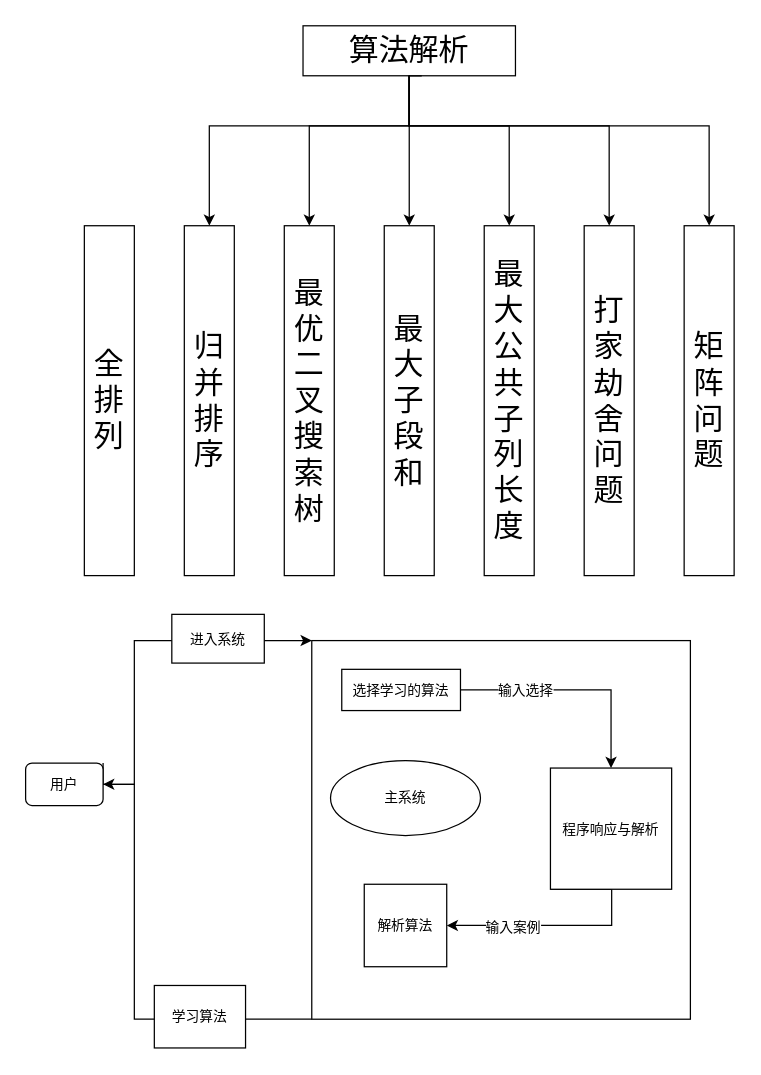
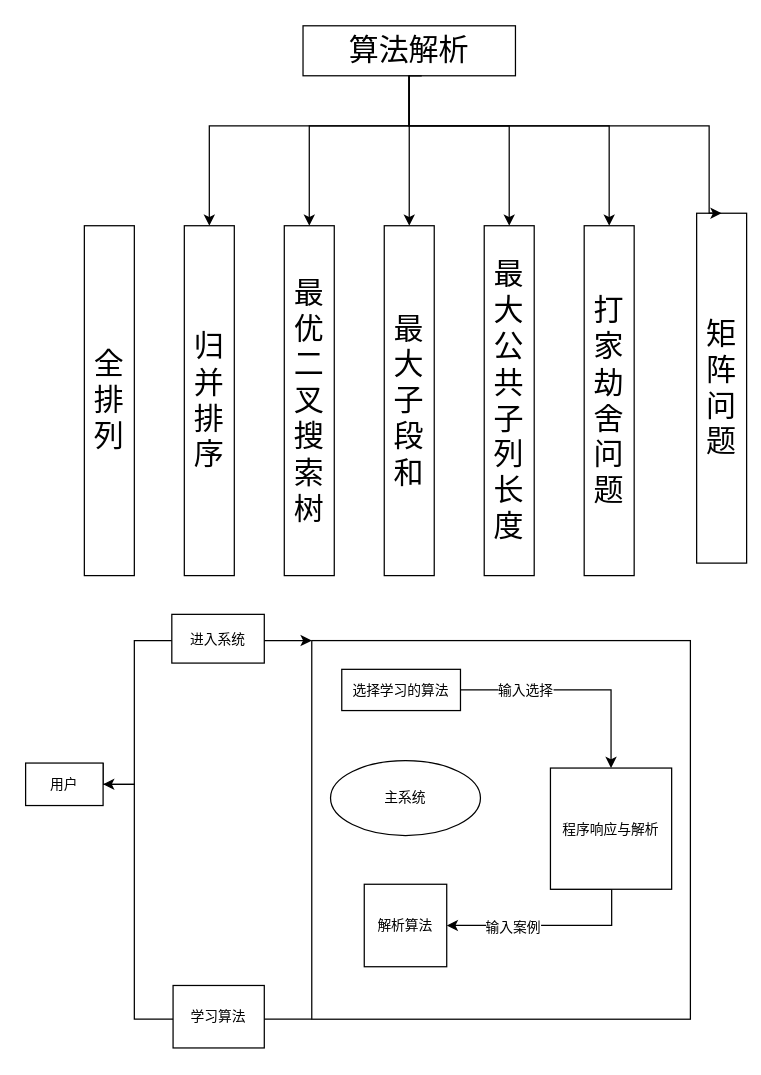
  <mxCell id="0" />
  <mxCell id="1" parent="0" />
  <mxCell id="2" value="&lt;font style=&quot;font-size: 24px;&quot;&gt;算法解析&lt;/font&gt;" style="rounded=0;whiteSpace=wrap;html=1;" vertex="1" parent="1"><mxGeometry x="242" y="20" width="170" height="40" as="geometry" /></mxCell>
  <mxCell id="3" value="全排列" style="rounded=0;whiteSpace=wrap;html=1;fontSize=24;" vertex="1" parent="1"><mxGeometry x="67" y="180" width="40" height="280" as="geometry" /></mxCell>
  <mxCell id="4" value="归并排序" style="rounded=0;whiteSpace=wrap;html=1;fontSize=24;" vertex="1" parent="1"><mxGeometry x="147" y="180" width="40" height="280" as="geometry" /></mxCell>
  <mxCell id="5" value="最优二叉搜索树" style="rounded=0;whiteSpace=wrap;html=1;fontSize=24;" vertex="1" parent="1"><mxGeometry x="227" y="180" width="40" height="280" as="geometry" /></mxCell>
  <mxCell id="6" value="最大子段和" style="rounded=0;whiteSpace=wrap;html=1;fontSize=24;" vertex="1" parent="1"><mxGeometry x="307" y="180" width="40" height="280" as="geometry" /></mxCell>
  <mxCell id="7" value="最大公共子列长度" style="rounded=0;whiteSpace=wrap;html=1;fontSize=24;" vertex="1" parent="1"><mxGeometry x="387" y="180" width="40" height="280" as="geometry" /></mxCell>
  <mxCell id="8" value="打家劫舍问题" style="rounded=0;whiteSpace=wrap;html=1;fontSize=24;" vertex="1" parent="1"><mxGeometry x="467" y="180" width="40" height="280" as="geometry" /></mxCell>
- <mxCell id="9" value="矩阵问题" style="rounded=0;whiteSpace=wrap;html=1;fontSize=24;" vertex="1" parent="1"><mxGeometry x="547" y="180" width="40" height="280" as="geometry" /></mxCell>
+ <mxCell id="9" value="矩阵问题" style="rounded=0;whiteSpace=wrap;html=1;fontSize=24;" vertex="1" parent="1"><mxGeometry x="557" y="170" width="40" height="280" as="geometry" /></mxCell>
  <mxCell id="10" value="" style="edgeStyle=segmentEdgeStyle;endArrow=classic;html=1;rounded=0;fontSize=24;exitX=0.5;exitY=1;exitDx=0;exitDy=0;entryX=0.5;entryY=0;entryDx=0;entryDy=0;" edge="1" parent="1" source="2" target="4"><mxGeometry width="50" height="50" relative="1" as="geometry"><mxPoint x="247" y="310" as="sourcePoint" /><mxPoint x="297" y="260" as="targetPoint" /><Array as="points"><mxPoint x="327" y="100" /><mxPoint x="167" y="100" /></Array></mxGeometry></mxCell>
  <mxCell id="11" value="" style="edgeStyle=segmentEdgeStyle;endArrow=classic;html=1;rounded=0;fontSize=24;exitX=0.5;exitY=1;exitDx=0;exitDy=0;entryX=0.5;entryY=0;entryDx=0;entryDy=0;" edge="1" parent="1" source="2" target="5"><mxGeometry width="50" height="50" relative="1" as="geometry"><mxPoint x="247" y="310" as="sourcePoint" /><mxPoint x="297" y="260" as="targetPoint" /><Array as="points"><mxPoint x="327" y="100" /><mxPoint x="247" y="100" /></Array></mxGeometry></mxCell>
  <mxCell id="12" value="" style="edgeStyle=segmentEdgeStyle;endArrow=classic;html=1;rounded=0;fontSize=24;entryX=0.5;entryY=0;entryDx=0;entryDy=0;" edge="1" parent="1" target="6"><mxGeometry width="50" height="50" relative="1" as="geometry"><mxPoint x="337" y="60" as="sourcePoint" /><mxPoint x="297" y="260" as="targetPoint" /></mxGeometry></mxCell>
  <mxCell id="13" value="" style="edgeStyle=segmentEdgeStyle;endArrow=classic;html=1;rounded=0;fontSize=24;entryX=0.5;entryY=0;entryDx=0;entryDy=0;" edge="1" parent="1" target="7"><mxGeometry width="50" height="50" relative="1" as="geometry"><mxPoint x="327" y="60" as="sourcePoint" /><mxPoint x="297" y="260" as="targetPoint" /><Array as="points"><mxPoint x="327" y="100" /><mxPoint x="407" y="100" /></Array></mxGeometry></mxCell>
  <mxCell id="14" value="" style="edgeStyle=segmentEdgeStyle;endArrow=classic;html=1;rounded=0;fontSize=24;exitX=0.5;exitY=1;exitDx=0;exitDy=0;entryX=0.5;entryY=0;entryDx=0;entryDy=0;" edge="1" parent="1" source="2" target="8"><mxGeometry width="50" height="50" relative="1" as="geometry"><mxPoint x="247" y="310" as="sourcePoint" /><mxPoint x="297" y="260" as="targetPoint" /><Array as="points"><mxPoint x="327" y="100" /><mxPoint x="487" y="100" /></Array></mxGeometry></mxCell>
  <mxCell id="15" value="" style="edgeStyle=segmentEdgeStyle;endArrow=classic;html=1;rounded=0;fontSize=24;entryX=0.5;entryY=0;entryDx=0;entryDy=0;" edge="1" parent="1" target="9"><mxGeometry width="50" height="50" relative="1" as="geometry"><mxPoint x="327" y="60" as="sourcePoint" /><mxPoint x="297" y="260" as="targetPoint" /><Array as="points"><mxPoint x="327" y="100" /><mxPoint x="567" y="100" /></Array></mxGeometry></mxCell>
  <mxCell id="16" style="edgeStyle=orthogonalEdgeStyle;rounded=0;orthogonalLoop=1;jettySize=auto;html=1;exitX=1;exitY=0;exitDx=0;exitDy=0;entryX=0;entryY=0;entryDx=0;entryDy=0;fontSize=11;" edge="1" parent="1" source="17" target="19"><mxGeometry relative="1" as="geometry"><Array as="points"><mxPoint x="82" y="627" /><mxPoint x="107" y="627" /><mxPoint x="107" y="512" /></Array></mxGeometry></mxCell>
- <mxCell id="17" value="用户" style="whiteSpace=wrap;html=1;fontSize=11;rounded=1;" vertex="1" parent="1"><mxGeometry x="20" y="610" width="62" height="34" as="geometry" /></mxCell>
+ <mxCell id="17" value="用户" style="rounded=0;whiteSpace=wrap;html=1;fontSize=11;" vertex="1" parent="1"><mxGeometry x="20" y="610" width="62" height="34" as="geometry" /></mxCell>
  <mxCell id="18" style="edgeStyle=orthogonalEdgeStyle;rounded=0;orthogonalLoop=1;jettySize=auto;html=1;exitX=0;exitY=1;exitDx=0;exitDy=0;entryX=1;entryY=0.5;entryDx=0;entryDy=0;fontSize=11;" edge="1" parent="1" source="19" target="17"><mxGeometry relative="1" as="geometry"><Array as="points"><mxPoint x="107" y="815" /><mxPoint x="107" y="627" /></Array></mxGeometry></mxCell>
  <mxCell id="19" value="" style="whiteSpace=wrap;html=1;aspect=fixed;fontSize=11;" vertex="1" parent="1"><mxGeometry x="249" y="512" width="303" height="303" as="geometry" /></mxCell>
  <mxCell id="20" value="进入系统" style="rounded=0;whiteSpace=wrap;html=1;fontSize=11;" vertex="1" parent="1"><mxGeometry x="137" y="491" width="74" height="39" as="geometry" /></mxCell>
  <mxCell id="21" style="edgeStyle=orthogonalEdgeStyle;rounded=0;orthogonalLoop=1;jettySize=auto;html=1;exitX=1;exitY=0.5;exitDx=0;exitDy=0;entryX=0.5;entryY=0;entryDx=0;entryDy=0;fontSize=11;" edge="1" parent="1" source="23" target="26"><mxGeometry relative="1" as="geometry" /></mxCell>
  <mxCell id="22" value="输入选择" style="edgeLabel;html=1;align=center;verticalAlign=middle;resizable=0;points=[];fontSize=11;" vertex="1" connectable="0" parent="21"><mxGeometry x="-0.443" y="-2" relative="1" as="geometry"><mxPoint y="-2" as="offset" /></mxGeometry></mxCell>
  <mxCell id="23" value="选择学习的算法" style="rounded=0;whiteSpace=wrap;html=1;fontSize=11;" vertex="1" parent="1"><mxGeometry x="273" y="535" width="95" height="33" as="geometry" /></mxCell>
  <mxCell id="24" style="edgeStyle=orthogonalEdgeStyle;rounded=0;orthogonalLoop=1;jettySize=auto;html=1;exitX=0;exitY=1;exitDx=0;exitDy=0;entryX=1;entryY=0.5;entryDx=0;entryDy=0;fontSize=11;" edge="1" parent="1" source="26" target="27"><mxGeometry relative="1" as="geometry"><Array as="points"><mxPoint x="489" y="711" /><mxPoint x="489" y="740" /></Array></mxGeometry></mxCell>
  <mxCell id="25" value="输入案例" style="edgeLabel;html=1;align=center;verticalAlign=middle;resizable=0;points=[];fontSize=11;" vertex="1" connectable="0" parent="24"><mxGeometry x="0.507" y="1" relative="1" as="geometry"><mxPoint as="offset" /></mxGeometry></mxCell>
  <mxCell id="26" value="程序响应与解析" style="whiteSpace=wrap;html=1;aspect=fixed;fontSize=11;" vertex="1" parent="1"><mxGeometry x="440" y="614" width="97" height="97" as="geometry" /></mxCell>
  <mxCell id="27" value="解析算法" style="whiteSpace=wrap;html=1;aspect=fixed;fontSize=11;" vertex="1" parent="1"><mxGeometry x="291" y="707" width="66" height="66" as="geometry" /></mxCell>
- <mxCell id="28" value="学习算法" style="rounded=0;whiteSpace=wrap;html=1;fontSize=11;gradientColor=none;" vertex="1" parent="1"><mxGeometry x="123" y="788" width="73" height="50" as="geometry" /></mxCell>
+ <mxCell id="28" value="学习算法" style="rounded=0;whiteSpace=wrap;html=1;fontSize=11;gradientColor=none;" vertex="1" parent="1"><mxGeometry x="138" y="788" width="73" height="50" as="geometry" /></mxCell>
  <mxCell id="29" value="主系统" style="ellipse;whiteSpace=wrap;html=1;fontSize=11;gradientColor=none;" vertex="1" parent="1"><mxGeometry x="264" y="608" width="120" height="60" as="geometry" /></mxCell>
